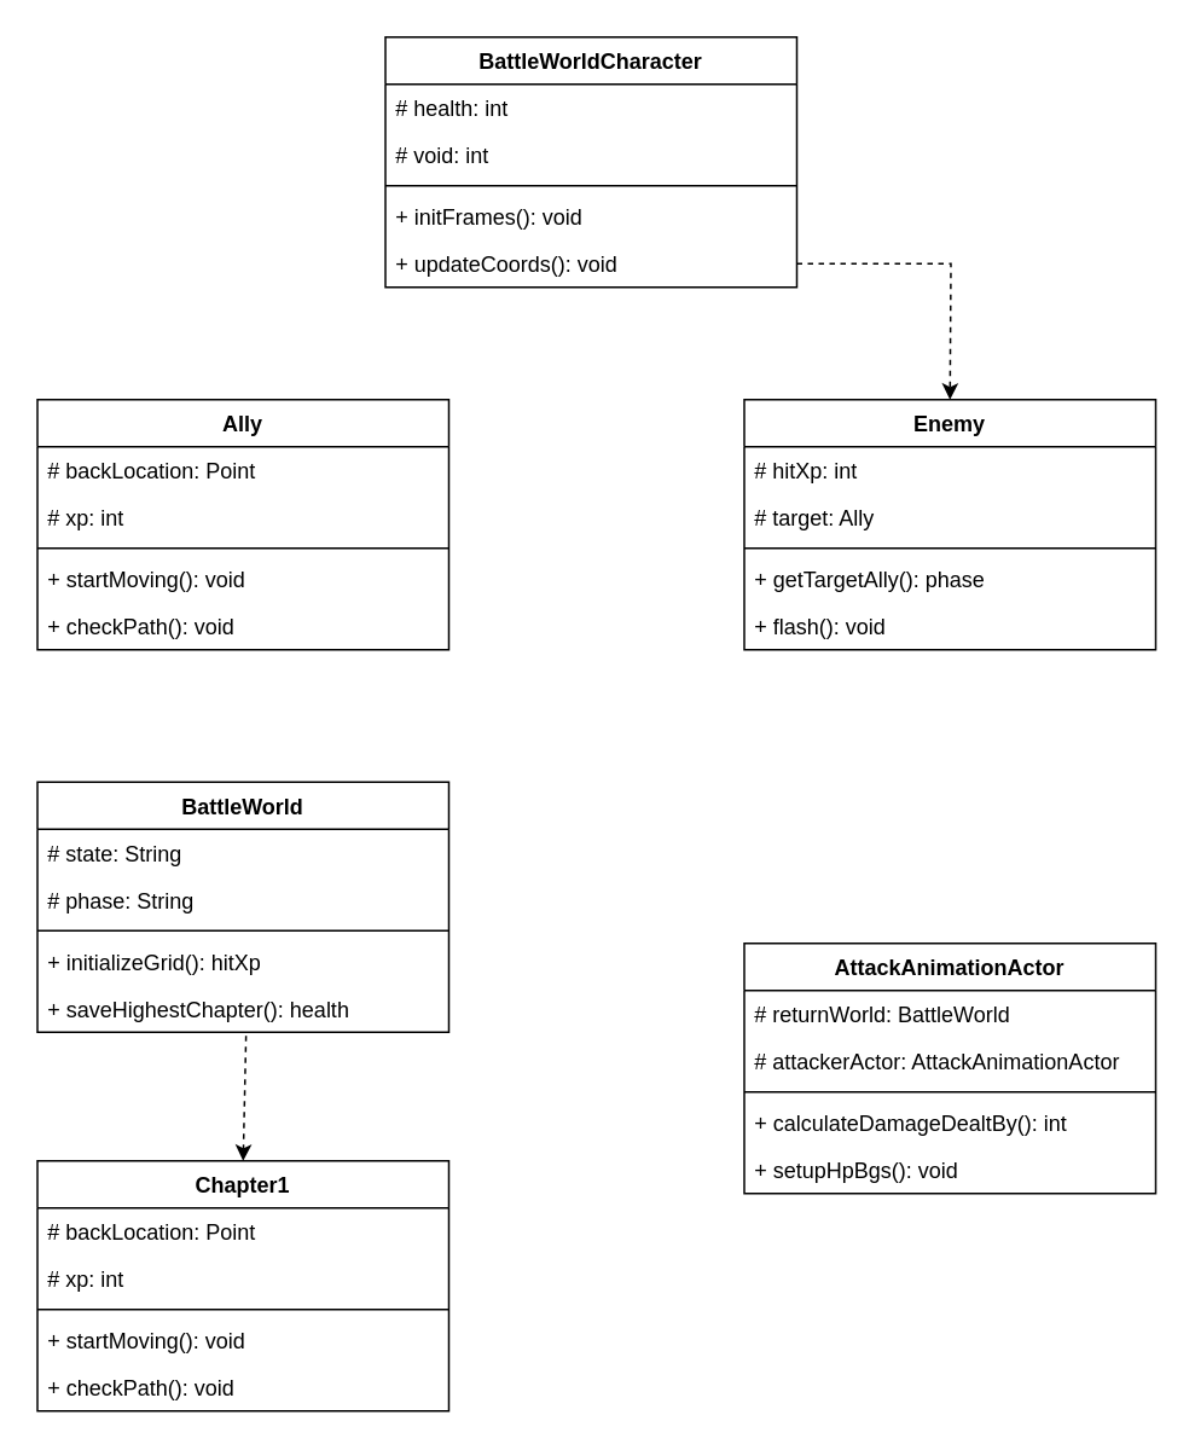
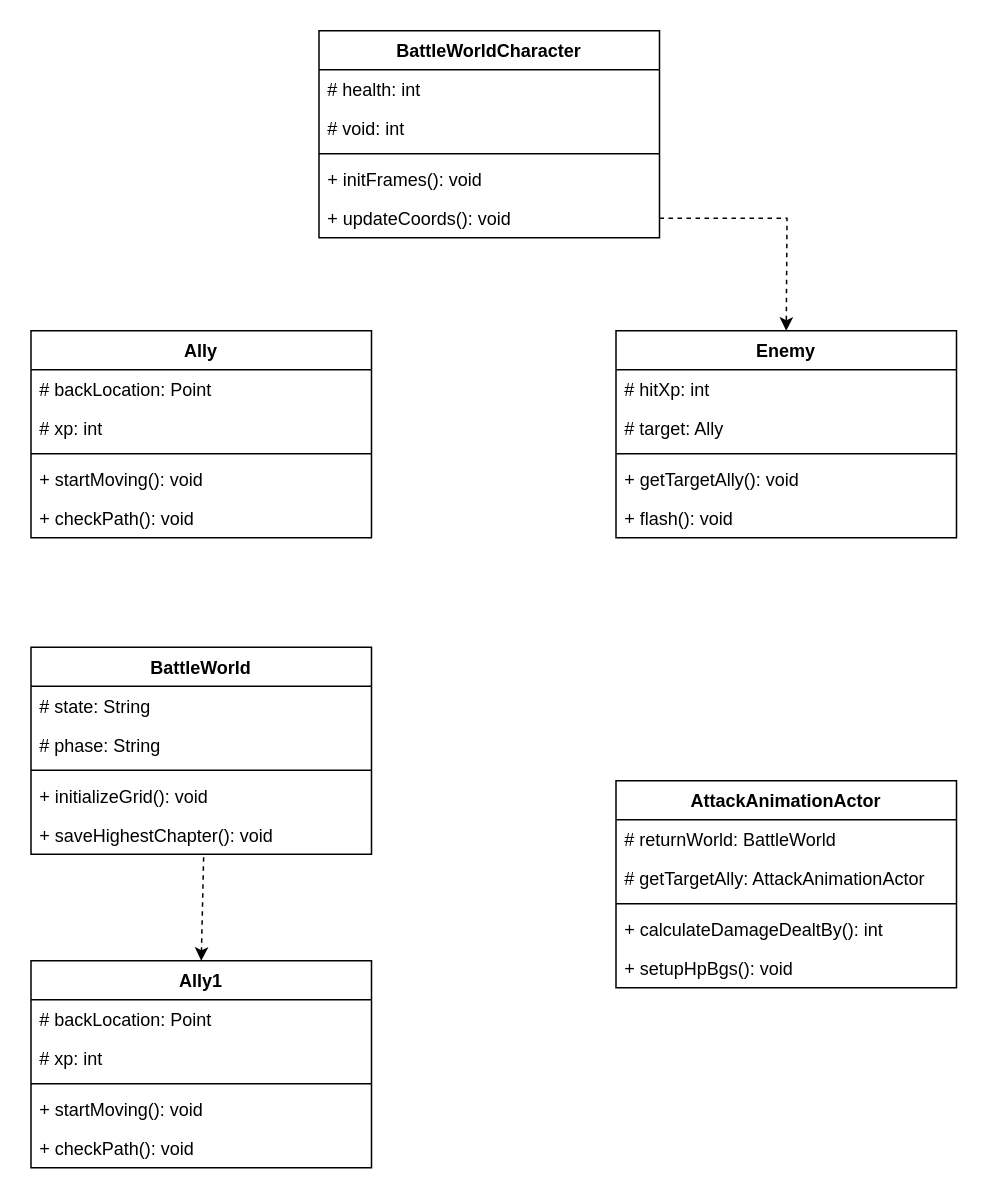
  <mxCell id="0" />
  <mxCell id="1" parent="0" />
  <mxCell id="2" value="BattleWorldCharacter" style="swimlane;fontStyle=1;align=center;verticalAlign=top;childLayout=stackLayout;horizontal=1;startSize=26;horizontalStack=0;resizeParent=1;resizeParentMax=0;resizeLast=0;collapsible=1;marginBottom=0;" vertex="1" parent="1"><mxGeometry x="212" y="20" width="227" height="138" as="geometry" /></mxCell>
  <mxCell id="3" value="# health: int" style="text;strokeColor=none;fillColor=none;align=left;verticalAlign=top;spacingLeft=4;spacingRight=4;overflow=hidden;rotatable=0;points=[[0,0.5],[1,0.5]];portConstraint=eastwest;" vertex="1" parent="2"><mxGeometry y="26" width="227" height="26" as="geometry" /></mxCell>
  <mxCell id="4" value="# void: int " style="text;strokeColor=none;fillColor=none;align=left;verticalAlign=top;spacingLeft=4;spacingRight=4;overflow=hidden;rotatable=0;points=[[0,0.5],[1,0.5]];portConstraint=eastwest;" vertex="1" parent="2"><mxGeometry y="52" width="227" height="26" as="geometry" /></mxCell>
  <mxCell id="5" value="" style="line;strokeWidth=1;fillColor=none;align=left;verticalAlign=middle;spacingTop=-1;spacingLeft=3;spacingRight=3;rotatable=0;labelPosition=right;points=[];portConstraint=eastwest;strokeColor=inherit;" vertex="1" parent="2"><mxGeometry y="78" width="227" height="8" as="geometry" /></mxCell>
  <mxCell id="6" value="+ initFrames(): void" style="text;strokeColor=none;fillColor=none;align=left;verticalAlign=top;spacingLeft=4;spacingRight=4;overflow=hidden;rotatable=0;points=[[0,0.5],[1,0.5]];portConstraint=eastwest;" vertex="1" parent="2"><mxGeometry y="86" width="227" height="26" as="geometry" /></mxCell>
  <mxCell id="7" value="+ updateCoords(): void" style="text;strokeColor=none;fillColor=none;align=left;verticalAlign=top;spacingLeft=4;spacingRight=4;overflow=hidden;rotatable=0;points=[[0,0.5],[1,0.5]];portConstraint=eastwest;" vertex="1" parent="2"><mxGeometry y="112" width="227" height="26" as="geometry" /></mxCell>
  <mxCell id="8" value="Ally" style="swimlane;fontStyle=1;align=center;verticalAlign=top;childLayout=stackLayout;horizontal=1;startSize=26;horizontalStack=0;resizeParent=1;resizeParentMax=0;resizeLast=0;collapsible=1;marginBottom=0;" vertex="1" parent="1"><mxGeometry x="20" y="220" width="227" height="138" as="geometry" /></mxCell>
  <mxCell id="9" value="# backLocation: Point" style="text;strokeColor=none;fillColor=none;align=left;verticalAlign=top;spacingLeft=4;spacingRight=4;overflow=hidden;rotatable=0;points=[[0,0.5],[1,0.5]];portConstraint=eastwest;" vertex="1" parent="8"><mxGeometry y="26" width="227" height="26" as="geometry" /></mxCell>
  <mxCell id="10" value="# xp: int" style="text;strokeColor=none;fillColor=none;align=left;verticalAlign=top;spacingLeft=4;spacingRight=4;overflow=hidden;rotatable=0;points=[[0,0.5],[1,0.5]];portConstraint=eastwest;" vertex="1" parent="8"><mxGeometry y="52" width="227" height="26" as="geometry" /></mxCell>
  <mxCell id="11" value="" style="line;strokeWidth=1;fillColor=none;align=left;verticalAlign=middle;spacingTop=-1;spacingLeft=3;spacingRight=3;rotatable=0;labelPosition=right;points=[];portConstraint=eastwest;strokeColor=inherit;" vertex="1" parent="8"><mxGeometry y="78" width="227" height="8" as="geometry" /></mxCell>
  <mxCell id="12" value="+ startMoving(): void" style="text;strokeColor=none;fillColor=none;align=left;verticalAlign=top;spacingLeft=4;spacingRight=4;overflow=hidden;rotatable=0;points=[[0,0.5],[1,0.5]];portConstraint=eastwest;" vertex="1" parent="8"><mxGeometry y="86" width="227" height="26" as="geometry" /></mxCell>
  <mxCell id="13" value="+ checkPath(): void" style="text;strokeColor=none;fillColor=none;align=left;verticalAlign=top;spacingLeft=4;spacingRight=4;overflow=hidden;rotatable=0;points=[[0,0.5],[1,0.5]];portConstraint=eastwest;" vertex="1" parent="8"><mxGeometry y="112" width="227" height="26" as="geometry" /></mxCell>
  <mxCell id="14" value="" style="endArrow=classic;html=1;rounded=0;exitX=1;exitY=0.5;exitDx=0;exitDy=0;entryX=0.5;entryY=0;entryDx=0;entryDy=0;dashed=1;" edge="1" parent="1" source="7" target="15"><mxGeometry width="50" height="50" relative="1" as="geometry"><mxPoint x="290" y="210" as="sourcePoint" /><mxPoint x="530" y="220" as="targetPoint" /><Array as="points"><mxPoint x="524" y="145" /></Array></mxGeometry></mxCell>
  <mxCell id="15" value="Enemy" style="swimlane;fontStyle=1;align=center;verticalAlign=top;childLayout=stackLayout;horizontal=1;startSize=26;horizontalStack=0;resizeParent=1;resizeParentMax=0;resizeLast=0;collapsible=1;marginBottom=0;" vertex="1" parent="1"><mxGeometry x="410" y="220" width="227" height="138" as="geometry" /></mxCell>
  <mxCell id="16" value="# hitXp: int" style="text;strokeColor=none;fillColor=none;align=left;verticalAlign=top;spacingLeft=4;spacingRight=4;overflow=hidden;rotatable=0;points=[[0,0.5],[1,0.5]];portConstraint=eastwest;" vertex="1" parent="15"><mxGeometry y="26" width="227" height="26" as="geometry" /></mxCell>
  <mxCell id="17" value="# target: Ally" style="text;strokeColor=none;fillColor=none;align=left;verticalAlign=top;spacingLeft=4;spacingRight=4;overflow=hidden;rotatable=0;points=[[0,0.5],[1,0.5]];portConstraint=eastwest;" vertex="1" parent="15"><mxGeometry y="52" width="227" height="26" as="geometry" /></mxCell>
  <mxCell id="18" value="" style="line;strokeWidth=1;fillColor=none;align=left;verticalAlign=middle;spacingTop=-1;spacingLeft=3;spacingRight=3;rotatable=0;labelPosition=right;points=[];portConstraint=eastwest;strokeColor=inherit;" vertex="1" parent="15"><mxGeometry y="78" width="227" height="8" as="geometry" /></mxCell>
- <mxCell id="19" value="+ getTargetAlly(): phase" style="text;strokeColor=none;fillColor=none;align=left;verticalAlign=top;spacingLeft=4;spacingRight=4;overflow=hidden;rotatable=0;points=[[0,0.5],[1,0.5]];portConstraint=eastwest;" vertex="1" parent="15"><mxGeometry y="86" width="227" height="26" as="geometry" /></mxCell>
+ <mxCell id="19" value="+ getTargetAlly(): void" style="text;strokeColor=none;fillColor=none;align=left;verticalAlign=top;spacingLeft=4;spacingRight=4;overflow=hidden;rotatable=0;points=[[0,0.5],[1,0.5]];portConstraint=eastwest;" vertex="1" parent="15"><mxGeometry y="86" width="227" height="26" as="geometry" /></mxCell>
  <mxCell id="20" value="+ flash(): void" style="text;strokeColor=none;fillColor=none;align=left;verticalAlign=top;spacingLeft=4;spacingRight=4;overflow=hidden;rotatable=0;points=[[0,0.5],[1,0.5]];portConstraint=eastwest;" vertex="1" parent="15"><mxGeometry y="112" width="227" height="26" as="geometry" /></mxCell>
  <mxCell id="21" value="BattleWorld" style="swimlane;fontStyle=1;align=center;verticalAlign=top;childLayout=stackLayout;horizontal=1;startSize=26;horizontalStack=0;resizeParent=1;resizeParentMax=0;resizeLast=0;collapsible=1;marginBottom=0;" vertex="1" parent="1"><mxGeometry x="20" y="431" width="227" height="138" as="geometry" /></mxCell>
  <mxCell id="22" value="# state: String" style="text;strokeColor=none;fillColor=none;align=left;verticalAlign=top;spacingLeft=4;spacingRight=4;overflow=hidden;rotatable=0;points=[[0,0.5],[1,0.5]];portConstraint=eastwest;" vertex="1" parent="21"><mxGeometry y="26" width="227" height="26" as="geometry" /></mxCell>
  <mxCell id="23" value="# phase: String" style="text;strokeColor=none;fillColor=none;align=left;verticalAlign=top;spacingLeft=4;spacingRight=4;overflow=hidden;rotatable=0;points=[[0,0.5],[1,0.5]];portConstraint=eastwest;" vertex="1" parent="21"><mxGeometry y="52" width="227" height="26" as="geometry" /></mxCell>
  <mxCell id="24" value="" style="line;strokeWidth=1;fillColor=none;align=left;verticalAlign=middle;spacingTop=-1;spacingLeft=3;spacingRight=3;rotatable=0;labelPosition=right;points=[];portConstraint=eastwest;strokeColor=inherit;" vertex="1" parent="21"><mxGeometry y="78" width="227" height="8" as="geometry" /></mxCell>
- <mxCell id="25" value="+ initializeGrid(): hitXp" style="text;strokeColor=none;fillColor=none;align=left;verticalAlign=top;spacingLeft=4;spacingRight=4;overflow=hidden;rotatable=0;points=[[0,0.5],[1,0.5]];portConstraint=eastwest;" vertex="1" parent="21"><mxGeometry y="86" width="227" height="26" as="geometry" /></mxCell>
- <mxCell id="26" value="+ saveHighestChapter(): health" style="text;strokeColor=none;fillColor=none;align=left;verticalAlign=top;spacingLeft=4;spacingRight=4;overflow=hidden;rotatable=0;points=[[0,0.5],[1,0.5]];portConstraint=eastwest;" vertex="1" parent="21"><mxGeometry y="112" width="227" height="26" as="geometry" /></mxCell>
- <mxCell id="27" value="Chapter1" style="swimlane;fontStyle=1;align=center;verticalAlign=top;childLayout=stackLayout;horizontal=1;startSize=26;horizontalStack=0;resizeParent=1;resizeParentMax=0;resizeLast=0;collapsible=1;marginBottom=0;" vertex="1" parent="1"><mxGeometry x="20" y="640" width="227" height="138" as="geometry" /></mxCell>
+ <mxCell id="25" value="+ initializeGrid(): void" style="text;strokeColor=none;fillColor=none;align=left;verticalAlign=top;spacingLeft=4;spacingRight=4;overflow=hidden;rotatable=0;points=[[0,0.5],[1,0.5]];portConstraint=eastwest;" vertex="1" parent="21"><mxGeometry y="86" width="227" height="26" as="geometry" /></mxCell>
+ <mxCell id="26" value="+ saveHighestChapter(): void" style="text;strokeColor=none;fillColor=none;align=left;verticalAlign=top;spacingLeft=4;spacingRight=4;overflow=hidden;rotatable=0;points=[[0,0.5],[1,0.5]];portConstraint=eastwest;" vertex="1" parent="21"><mxGeometry y="112" width="227" height="26" as="geometry" /></mxCell>
+ <mxCell id="27" value="Ally1" style="swimlane;fontStyle=1;align=center;verticalAlign=top;childLayout=stackLayout;horizontal=1;startSize=26;horizontalStack=0;resizeParent=1;resizeParentMax=0;resizeLast=0;collapsible=1;marginBottom=0;" vertex="1" parent="1"><mxGeometry x="20" y="640" width="227" height="138" as="geometry" /></mxCell>
  <mxCell id="28" value="# backLocation: Point" style="text;strokeColor=none;fillColor=none;align=left;verticalAlign=top;spacingLeft=4;spacingRight=4;overflow=hidden;rotatable=0;points=[[0,0.5],[1,0.5]];portConstraint=eastwest;" vertex="1" parent="27"><mxGeometry y="26" width="227" height="26" as="geometry" /></mxCell>
  <mxCell id="29" value="# xp: int" style="text;strokeColor=none;fillColor=none;align=left;verticalAlign=top;spacingLeft=4;spacingRight=4;overflow=hidden;rotatable=0;points=[[0,0.5],[1,0.5]];portConstraint=eastwest;" vertex="1" parent="27"><mxGeometry y="52" width="227" height="26" as="geometry" /></mxCell>
  <mxCell id="30" value="" style="line;strokeWidth=1;fillColor=none;align=left;verticalAlign=middle;spacingTop=-1;spacingLeft=3;spacingRight=3;rotatable=0;labelPosition=right;points=[];portConstraint=eastwest;strokeColor=inherit;" vertex="1" parent="27"><mxGeometry y="78" width="227" height="8" as="geometry" /></mxCell>
  <mxCell id="31" value="+ startMoving(): void" style="text;strokeColor=none;fillColor=none;align=left;verticalAlign=top;spacingLeft=4;spacingRight=4;overflow=hidden;rotatable=0;points=[[0,0.5],[1,0.5]];portConstraint=eastwest;" vertex="1" parent="27"><mxGeometry y="86" width="227" height="26" as="geometry" /></mxCell>
  <mxCell id="32" value="+ checkPath(): void" style="text;strokeColor=none;fillColor=none;align=left;verticalAlign=top;spacingLeft=4;spacingRight=4;overflow=hidden;rotatable=0;points=[[0,0.5],[1,0.5]];portConstraint=eastwest;" vertex="1" parent="27"><mxGeometry y="112" width="227" height="26" as="geometry" /></mxCell>
  <mxCell id="33" value="AttackAnimationActor" style="swimlane;fontStyle=1;align=center;verticalAlign=top;childLayout=stackLayout;horizontal=1;startSize=26;horizontalStack=0;resizeParent=1;resizeParentMax=0;resizeLast=0;collapsible=1;marginBottom=0;" vertex="1" parent="1"><mxGeometry x="410" y="520" width="227" height="138" as="geometry" /></mxCell>
  <mxCell id="34" value="# returnWorld: BattleWorld" style="text;strokeColor=none;fillColor=none;align=left;verticalAlign=top;spacingLeft=4;spacingRight=4;overflow=hidden;rotatable=0;points=[[0,0.5],[1,0.5]];portConstraint=eastwest;" vertex="1" parent="33"><mxGeometry y="26" width="227" height="26" as="geometry" /></mxCell>
- <mxCell id="35" value="# attackerActor: AttackAnimationActor" style="text;strokeColor=none;fillColor=none;align=left;verticalAlign=top;spacingLeft=4;spacingRight=4;overflow=hidden;rotatable=0;points=[[0,0.5],[1,0.5]];portConstraint=eastwest;" vertex="1" parent="33"><mxGeometry y="52" width="227" height="26" as="geometry" /></mxCell>
+ <mxCell id="35" value="# getTargetAlly: AttackAnimationActor" style="text;strokeColor=none;fillColor=none;align=left;verticalAlign=top;spacingLeft=4;spacingRight=4;overflow=hidden;rotatable=0;points=[[0,0.5],[1,0.5]];portConstraint=eastwest;" vertex="1" parent="33"><mxGeometry y="52" width="227" height="26" as="geometry" /></mxCell>
  <mxCell id="36" value="" style="line;strokeWidth=1;fillColor=none;align=left;verticalAlign=middle;spacingTop=-1;spacingLeft=3;spacingRight=3;rotatable=0;labelPosition=right;points=[];portConstraint=eastwest;strokeColor=inherit;" vertex="1" parent="33"><mxGeometry y="78" width="227" height="8" as="geometry" /></mxCell>
  <mxCell id="37" value="+ calculateDamageDealtBy(): int" style="text;strokeColor=none;fillColor=none;align=left;verticalAlign=top;spacingLeft=4;spacingRight=4;overflow=hidden;rotatable=0;points=[[0,0.5],[1,0.5]];portConstraint=eastwest;" vertex="1" parent="33"><mxGeometry y="86" width="227" height="26" as="geometry" /></mxCell>
  <mxCell id="38" value="+ setupHpBgs(): void" style="text;strokeColor=none;fillColor=none;align=left;verticalAlign=top;spacingLeft=4;spacingRight=4;overflow=hidden;rotatable=0;points=[[0,0.5],[1,0.5]];portConstraint=eastwest;" vertex="1" parent="33"><mxGeometry y="112" width="227" height="26" as="geometry" /></mxCell>
  <mxCell id="39" value="" style="endArrow=classic;html=1;rounded=0;exitX=0.507;exitY=1.077;exitDx=0;exitDy=0;exitPerimeter=0;entryX=0.5;entryY=0;entryDx=0;entryDy=0;dashed=1;" edge="1" parent="1" source="26" target="27"><mxGeometry width="50" height="50" relative="1" as="geometry"><mxPoint x="270" y="470" as="sourcePoint" /><mxPoint x="320" y="420" as="targetPoint" /></mxGeometry></mxCell>
